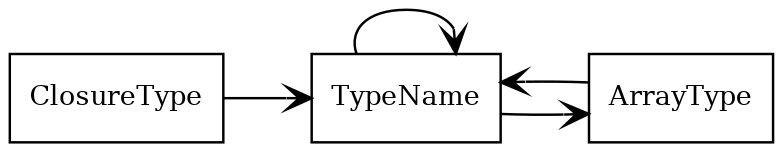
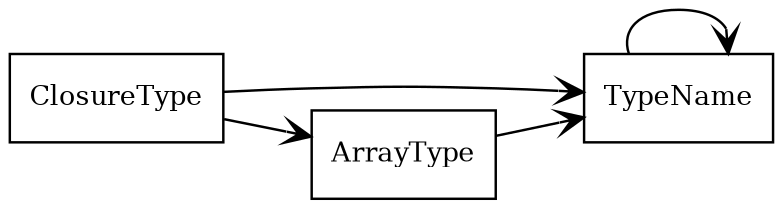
  digraph {
    rankdir=LR
    node [fillcolor=white fontsize=11 shape=box style=filled]
    edge [arrowhead=open color=black]
    TypeName
    ArrayType
    ClosureType
    TypeName -> TypeName
-   TypeName -> ArrayType
+   ClosureType -> ArrayType
    ArrayType -> TypeName
    ClosureType -> TypeName
  }
